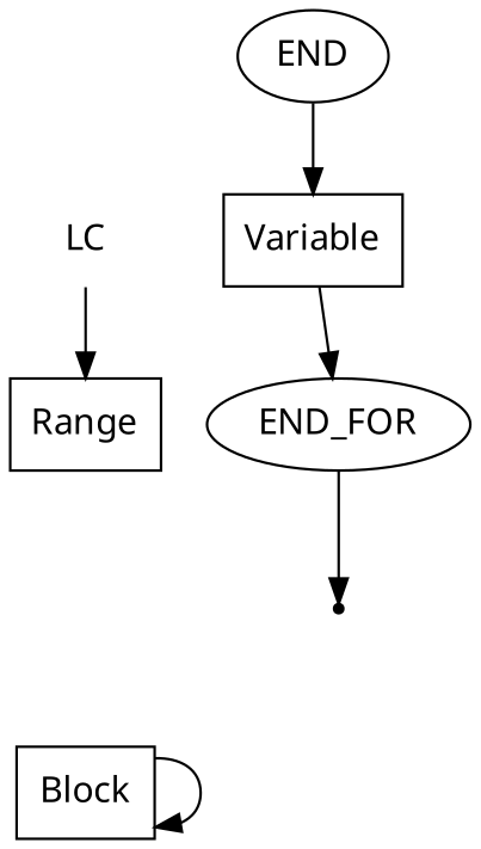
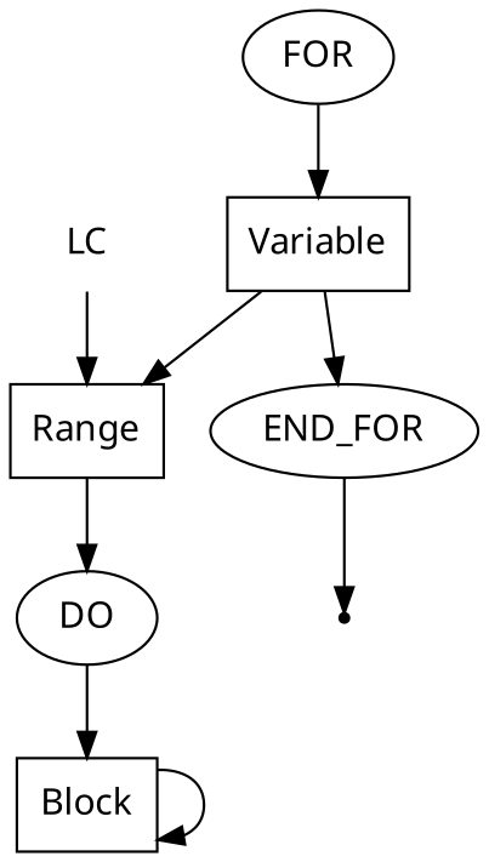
  digraph {
    fontname="Noto Sans"
    node [fontname="Noto Sans" shape=box]
    edge [fontname="Noto Sans"]
    n1 [label=LC shape=plaintext]
    n2 [label=Range]
-   n3 [label=END shape=oval]
+   n3 [label=FOR shape=oval]
    n4 [label=Variable]
    n5 [label=END_FOR shape=oval]
+   n6 [label=DO shape=oval]
    n7 [label=Block]
    end [shape=point]
    n1 -> n2
+   n2 -> n6
    n3 -> n4
+   n4 -> n2
    n4 -> n5
    n5 -> end
+   n6 -> n7
    n7 -> n7
  }
